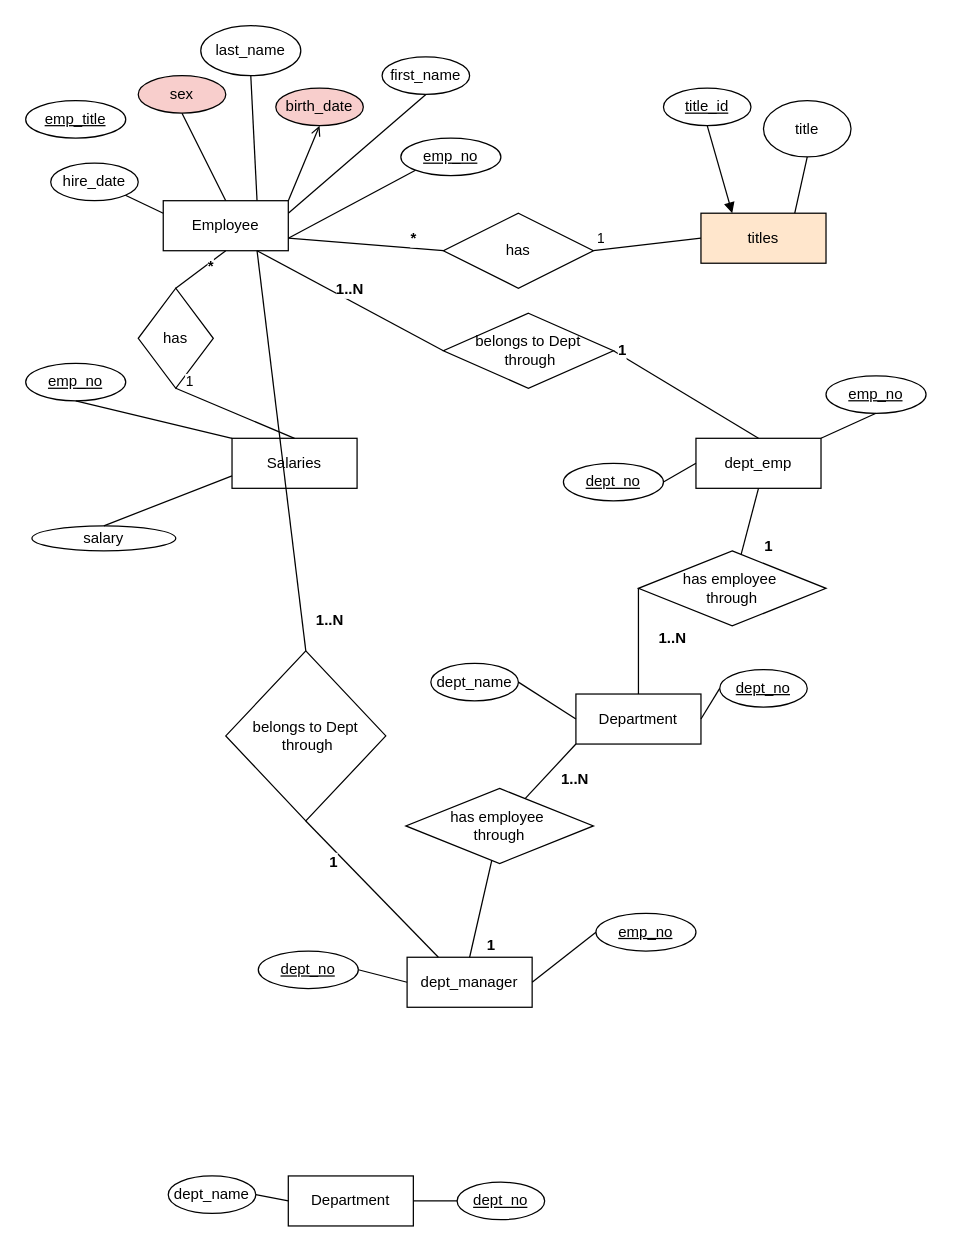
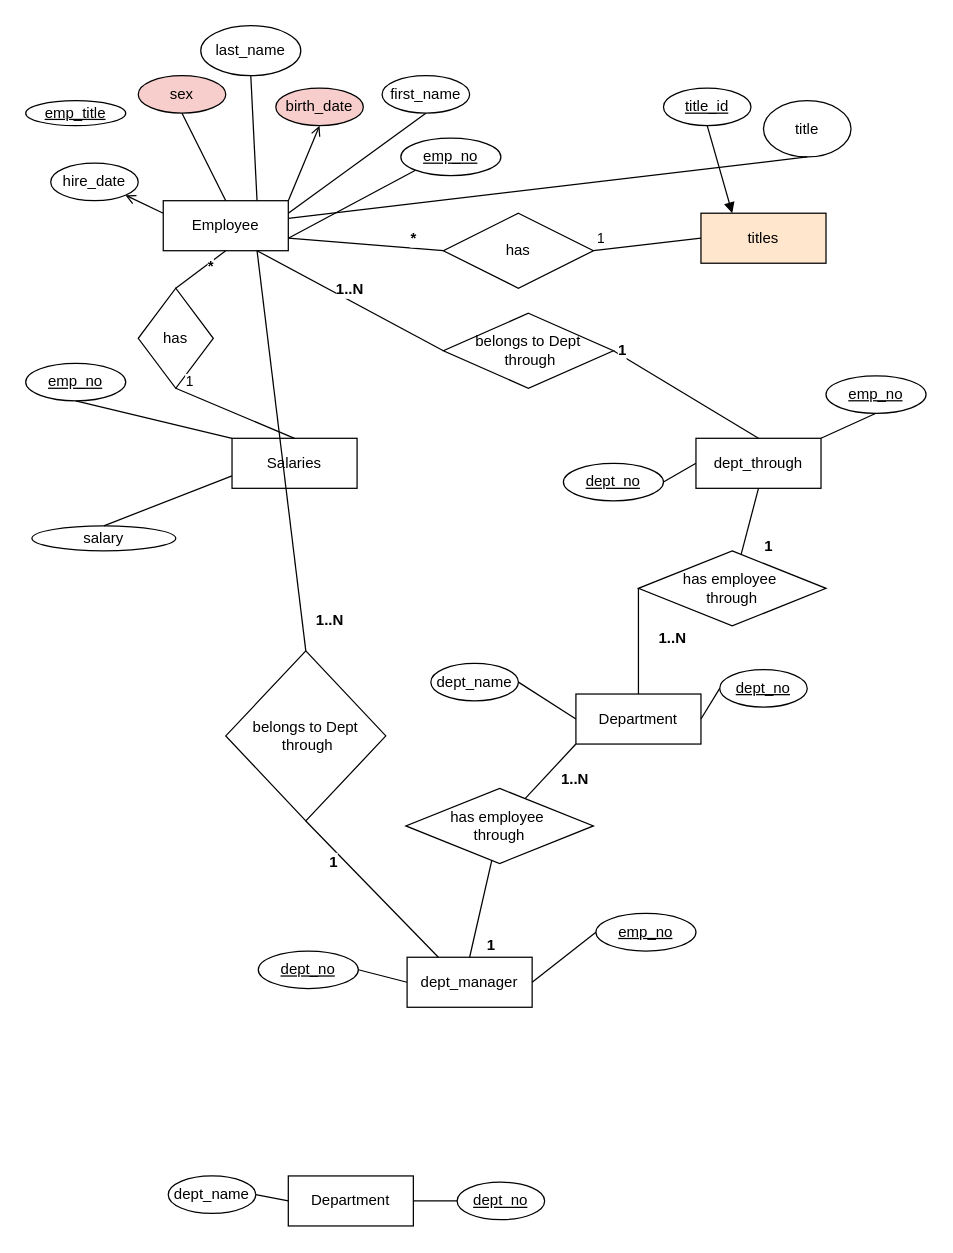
  <mxCell id="0" />
  <mxCell id="1" parent="0" />
  <mxCell id="2" value="Employee" style="whiteSpace=wrap;html=1;align=center;" vertex="1" parent="1"><mxGeometry x="130" y="160" width="100" height="40" as="geometry" /></mxCell>
  <mxCell id="3" value="&lt;u&gt;emp_no&lt;/u&gt;" style="ellipse;whiteSpace=wrap;html=1;align=center;" vertex="1" parent="1"><mxGeometry x="320" y="110" width="80" height="30" as="geometry" /></mxCell>
- <mxCell id="4" value="&lt;u&gt;emp_title&lt;/u&gt;" style="ellipse;whiteSpace=wrap;html=1;align=center;" vertex="1" parent="1"><mxGeometry x="20" y="80" width="80" height="30" as="geometry" /></mxCell>
+ <mxCell id="4" value="&lt;u&gt;emp_title&lt;/u&gt;" style="ellipse;whiteSpace=wrap;html=1;align=center;" vertex="1" parent="1"><mxGeometry x="20" y="80" width="80" height="20" as="geometry" /></mxCell>
  <mxCell id="5" value="birth_date" style="ellipse;whiteSpace=wrap;html=1;align=center;fillColor=#f8cecc;" vertex="1" parent="1"><mxGeometry x="220" y="70" width="70" height="30" as="geometry" /></mxCell>
- <mxCell id="6" value="first_name" style="ellipse;whiteSpace=wrap;html=1;align=center;" vertex="1" parent="1"><mxGeometry x="305" y="45" width="70" height="30" as="geometry" /></mxCell>
+ <mxCell id="6" value="first_name" style="ellipse;whiteSpace=wrap;html=1;align=center;" vertex="1" parent="1"><mxGeometry x="305" y="60" width="70" height="30" as="geometry" /></mxCell>
  <mxCell id="7" value="last_name" style="ellipse;whiteSpace=wrap;html=1;align=center;" vertex="1" parent="1"><mxGeometry x="160" y="20" width="80" height="40" as="geometry" /></mxCell>
  <mxCell id="8" value="sex" style="ellipse;whiteSpace=wrap;html=1;align=center;fillColor=#f8cecc;" vertex="1" parent="1"><mxGeometry x="110" y="60" width="70" height="30" as="geometry" /></mxCell>
  <mxCell id="9" value="hire_date" style="ellipse;whiteSpace=wrap;html=1;align=center;" vertex="1" parent="1"><mxGeometry x="40" y="130" width="70" height="30" as="geometry" /></mxCell>
  <mxCell id="10" value="" style="endArrow=none;html=1;rounded=0;exitX=0.5;exitY=1;exitDx=0;exitDy=0;entryX=1;entryY=0.25;entryDx=0;entryDy=0;" edge="1" parent="1" source="6" target="2"><mxGeometry relative="1" as="geometry"><mxPoint x="210" y="300" as="sourcePoint" /><mxPoint x="370" y="300" as="targetPoint" /></mxGeometry></mxCell>
- <mxCell id="11" value="" style="endArrow=none;html=1;rounded=0;entryX=1;entryY=1;entryDx=0;entryDy=0;exitX=0;exitY=0.25;exitDx=0;exitDy=0;" edge="1" parent="1" source="2" target="9"><mxGeometry relative="1" as="geometry"><mxPoint x="320" y="160" as="sourcePoint" /><mxPoint x="250" y="190" as="targetPoint" /></mxGeometry></mxCell>
+ <mxCell id="11" value="" style="endArrow=open;html=1;rounded=0;entryX=1;entryY=1;entryDx=0;entryDy=0;exitX=0;exitY=0.25;exitDx=0;exitDy=0;" edge="1" parent="1" source="2" target="9"><mxGeometry relative="1" as="geometry"><mxPoint x="320" y="160" as="sourcePoint" /><mxPoint x="250" y="190" as="targetPoint" /></mxGeometry></mxCell>
  <mxCell id="12" value="" style="endArrow=none;html=1;rounded=0;entryX=0.5;entryY=1;entryDx=0;entryDy=0;exitX=0.5;exitY=0;exitDx=0;exitDy=0;" edge="1" parent="1" source="2" target="8"><mxGeometry relative="1" as="geometry"><mxPoint x="175" y="180" as="sourcePoint" /><mxPoint x="110" y="105" as="targetPoint" /></mxGeometry></mxCell>
  <mxCell id="13" value="" style="endArrow=none;html=1;rounded=0;entryX=0.5;entryY=1;entryDx=0;entryDy=0;exitX=0.75;exitY=0;exitDx=0;exitDy=0;" edge="1" parent="1" source="2" target="7"><mxGeometry relative="1" as="geometry"><mxPoint x="200" y="180" as="sourcePoint" /><mxPoint x="155" y="100" as="targetPoint" /></mxGeometry></mxCell>
  <mxCell id="14" value="" style="endArrow=open;html=1;rounded=0;entryX=0.5;entryY=1;entryDx=0;entryDy=0;exitX=1;exitY=0;exitDx=0;exitDy=0;" edge="1" parent="1" source="2" target="5"><mxGeometry relative="1" as="geometry"><mxPoint x="230" y="180" as="sourcePoint" /><mxPoint x="232" y="84" as="targetPoint" /></mxGeometry></mxCell>
  <mxCell id="15" value="" style="endArrow=none;html=1;rounded=0;entryX=0;entryY=1;entryDx=0;entryDy=0;exitX=1;exitY=0.75;exitDx=0;exitDy=0;" edge="1" parent="1" source="2" target="3"><mxGeometry relative="1" as="geometry"><mxPoint x="250" y="180" as="sourcePoint" /><mxPoint x="310" y="105" as="targetPoint" /></mxGeometry></mxCell>
  <mxCell id="16" value="titles" style="whiteSpace=wrap;html=1;align=center;fillColor=#ffe6cc;" vertex="1" parent="1"><mxGeometry x="560" y="170" width="100" height="40" as="geometry" /></mxCell>
  <mxCell id="17" value="&lt;u&gt;title_id&lt;/u&gt;" style="ellipse;whiteSpace=wrap;html=1;align=center;" vertex="1" parent="1"><mxGeometry x="530" y="70" width="70" height="30" as="geometry" /></mxCell>
  <mxCell id="18" value="" style="endArrow=block;html=1;rounded=0;exitX=0.5;exitY=1;exitDx=0;exitDy=0;entryX=0.25;entryY=0;entryDx=0;entryDy=0;" edge="1" parent="1" source="17" target="16"><mxGeometry relative="1" as="geometry"><mxPoint x="680" y="330" as="sourcePoint" /><mxPoint x="700" y="200" as="targetPoint" /></mxGeometry></mxCell>
  <mxCell id="19" value="title" style="ellipse;whiteSpace=wrap;html=1;align=center;" vertex="1" parent="1"><mxGeometry x="610" y="80" width="70" height="45" as="geometry" /></mxCell>
- <mxCell id="20" value="" style="endArrow=none;html=1;rounded=0;exitX=0.5;exitY=1;exitDx=0;exitDy=0;entryX=0.75;entryY=0;entryDx=0;entryDy=0;" edge="1" parent="1" source="19" target="16"><mxGeometry relative="1" as="geometry"><mxPoint x="740" y="390" as="sourcePoint" /><mxPoint x="760" y="260" as="targetPoint" /></mxGeometry></mxCell>
+ <mxCell id="20" value="" style="endArrow=none;html=1;rounded=0;exitX=0.5;exitY=1;exitDx=0;exitDy=0;" edge="1" parent="1" source="19" target="2"><mxGeometry relative="1" as="geometry"><mxPoint x="740" y="390" as="sourcePoint" /><mxPoint x="760" y="260" as="targetPoint" /></mxGeometry></mxCell>
  <mxCell id="21" value="has" style="shape=rhombus;perimeter=rhombusPerimeter;whiteSpace=wrap;html=1;align=center;" vertex="1" parent="1"><mxGeometry x="354" y="170" width="120" height="60" as="geometry" /></mxCell>
  <mxCell id="22" value="" style="endArrow=none;html=1;rounded=0;entryX=0;entryY=0.5;entryDx=0;entryDy=0;" edge="1" parent="1" target="21"><mxGeometry relative="1" as="geometry"><mxPoint x="230" y="190" as="sourcePoint" /><mxPoint x="360" y="250" as="targetPoint" /></mxGeometry></mxCell>
  <mxCell id="23" value="&lt;b&gt;&lt;font style=&quot;font-size: 12px;&quot;&gt;*&lt;/font&gt;&lt;/b&gt;" style="edgeLabel;html=1;align=center;verticalAlign=middle;resizable=0;points=[];" vertex="1" connectable="0" parent="22"><mxGeometry x="0.161" y="-2" relative="1" as="geometry"><mxPoint x="28" y="-8" as="offset" /></mxGeometry></mxCell>
  <mxCell id="24" value="1" style="endArrow=none;html=1;rounded=0;exitX=1;exitY=0.5;exitDx=0;exitDy=0;entryX=0;entryY=0.5;entryDx=0;entryDy=0;" edge="1" parent="1" source="21" target="16"><mxGeometry x="-0.836" y="9" relative="1" as="geometry"><mxPoint x="240" y="210" as="sourcePoint" /><mxPoint x="364" y="210" as="targetPoint" /><mxPoint as="offset" /></mxGeometry></mxCell>
  <mxCell id="25" value="Salaries" style="whiteSpace=wrap;html=1;align=center;" vertex="1" parent="1"><mxGeometry x="185" y="350" width="100" height="40" as="geometry" /></mxCell>
  <mxCell id="26" value="&lt;u&gt;emp_no&lt;/u&gt;" style="ellipse;whiteSpace=wrap;html=1;align=center;" vertex="1" parent="1"><mxGeometry x="20" y="290" width="80" height="30" as="geometry" /></mxCell>
  <mxCell id="27" value="salary" style="ellipse;whiteSpace=wrap;html=1;align=center;" vertex="1" parent="1"><mxGeometry x="25" y="420" width="115" height="20" as="geometry" /></mxCell>
  <mxCell id="28" value="" style="endArrow=none;html=1;rounded=0;entryX=0;entryY=0.75;entryDx=0;entryDy=0;exitX=0.5;exitY=0;exitDx=0;exitDy=0;" edge="1" parent="1" source="27" target="25"><mxGeometry relative="1" as="geometry"><mxPoint x="315" y="310" as="sourcePoint" /><mxPoint x="205" y="390" as="targetPoint" /></mxGeometry></mxCell>
  <mxCell id="29" value="" style="endArrow=none;html=1;rounded=0;entryX=0.5;entryY=1;entryDx=0;entryDy=0;exitX=0;exitY=0;exitDx=0;exitDy=0;" edge="1" parent="1" target="26" source="25"><mxGeometry relative="1" as="geometry"><mxPoint x="205" y="410" as="sourcePoint" /><mxPoint x="285" y="325" as="targetPoint" /></mxGeometry></mxCell>
  <mxCell id="30" value="has" style="shape=rhombus;perimeter=rhombusPerimeter;whiteSpace=wrap;html=1;align=center;direction=south;" vertex="1" parent="1"><mxGeometry x="110" y="230" width="60" height="80" as="geometry" /></mxCell>
  <mxCell id="31" value="" style="endArrow=none;html=1;rounded=0;entryX=0;entryY=0.5;entryDx=0;entryDy=0;exitX=0.5;exitY=1;exitDx=0;exitDy=0;" edge="1" parent="1" target="30" source="2"><mxGeometry relative="1" as="geometry"><mxPoint x="290" y="320" as="sourcePoint" /><mxPoint x="420" y="380" as="targetPoint" /></mxGeometry></mxCell>
  <mxCell id="32" value="&lt;b&gt;&lt;font style=&quot;font-size: 12px;&quot;&gt;*&lt;/font&gt;&lt;/b&gt;" style="edgeLabel;html=1;align=center;verticalAlign=middle;resizable=0;points=[];" vertex="1" connectable="0" parent="31"><mxGeometry x="0.161" y="-2" relative="1" as="geometry"><mxPoint x="12" y="-3" as="offset" /></mxGeometry></mxCell>
  <mxCell id="33" value="1" style="endArrow=none;html=1;rounded=0;exitX=1;exitY=0.5;exitDx=0;exitDy=0;entryX=0.5;entryY=0;entryDx=0;entryDy=0;" edge="1" parent="1" source="30" target="25"><mxGeometry x="-0.836" y="9" relative="1" as="geometry"><mxPoint x="260" y="330" as="sourcePoint" /><mxPoint x="580" y="310" as="targetPoint" /><mxPoint as="offset" /></mxGeometry></mxCell>
- <mxCell id="34" value="dept_emp" style="whiteSpace=wrap;html=1;align=center;" vertex="1" parent="1"><mxGeometry x="556" y="350" width="100" height="40" as="geometry" /></mxCell>
+ <mxCell id="34" value="dept_through" style="whiteSpace=wrap;html=1;align=center;" vertex="1" parent="1"><mxGeometry x="556" y="350" width="100" height="40" as="geometry" /></mxCell>
  <mxCell id="35" value="&lt;u&gt;dept_no&lt;/u&gt;" style="ellipse;whiteSpace=wrap;html=1;align=center;" vertex="1" parent="1"><mxGeometry x="450" y="370" width="80" height="30" as="geometry" /></mxCell>
  <mxCell id="36" value="" style="endArrow=none;html=1;rounded=0;entryX=1;entryY=0.5;entryDx=0;entryDy=0;exitX=0;exitY=0.5;exitDx=0;exitDy=0;" edge="1" parent="1" target="35" source="34"><mxGeometry relative="1" as="geometry"><mxPoint x="626" y="350" as="sourcePoint" /><mxPoint x="821" y="325" as="targetPoint" /></mxGeometry></mxCell>
  <mxCell id="37" value="&lt;u&gt;emp_no&lt;/u&gt;" style="ellipse;whiteSpace=wrap;html=1;align=center;" vertex="1" parent="1"><mxGeometry x="660" y="300" width="80" height="30" as="geometry" /></mxCell>
  <mxCell id="38" value="" style="endArrow=none;html=1;rounded=0;entryX=0.5;entryY=1;entryDx=0;entryDy=0;exitX=1;exitY=0;exitDx=0;exitDy=0;" edge="1" parent="1" target="37" source="34"><mxGeometry relative="1" as="geometry"><mxPoint x="746" y="370" as="sourcePoint" /><mxPoint x="941" y="345" as="targetPoint" /></mxGeometry></mxCell>
  <mxCell id="39" value="belongs to Dept&lt;br&gt;&amp;nbsp;through" style="shape=rhombus;perimeter=rhombusPerimeter;whiteSpace=wrap;html=1;align=center;" vertex="1" parent="1"><mxGeometry x="354" y="250" width="136" height="60" as="geometry" /></mxCell>
  <mxCell id="40" value="" style="endArrow=none;html=1;rounded=0;entryX=0;entryY=0.5;entryDx=0;entryDy=0;exitX=0.75;exitY=1;exitDx=0;exitDy=0;" edge="1" parent="1" source="2" target="39"><mxGeometry relative="1" as="geometry"><mxPoint x="240" y="200" as="sourcePoint" /><mxPoint x="364" y="210" as="targetPoint" /></mxGeometry></mxCell>
  <mxCell id="41" value="&lt;b&gt;&lt;font style=&quot;font-size: 12px;&quot;&gt;1..N&lt;/font&gt;&lt;/b&gt;" style="edgeLabel;html=1;align=center;verticalAlign=middle;resizable=0;points=[];" vertex="1" connectable="0" parent="40"><mxGeometry x="0.161" y="-2" relative="1" as="geometry"><mxPoint x="-12" y="-18" as="offset" /></mxGeometry></mxCell>
  <mxCell id="42" value="" style="endArrow=none;html=1;rounded=0;entryX=0.5;entryY=0;entryDx=0;entryDy=0;exitX=1;exitY=0.5;exitDx=0;exitDy=0;" edge="1" parent="1" source="39" target="34"><mxGeometry relative="1" as="geometry"><mxPoint x="215" y="210" as="sourcePoint" /><mxPoint x="364" y="290" as="targetPoint" /></mxGeometry></mxCell>
  <mxCell id="43" value="&lt;span style=&quot;font-size: 12px;&quot;&gt;&lt;b&gt;1&lt;/b&gt;&lt;/span&gt;" style="edgeLabel;html=1;align=center;verticalAlign=middle;resizable=0;points=[];" vertex="1" connectable="0" parent="42"><mxGeometry x="0.161" y="-2" relative="1" as="geometry"><mxPoint x="-60" y="-43" as="offset" /></mxGeometry></mxCell>
  <mxCell id="44" value="Department" style="whiteSpace=wrap;html=1;align=center;" vertex="1" parent="1"><mxGeometry x="460" y="554.5" width="100" height="40" as="geometry" /></mxCell>
  <mxCell id="45" value="&lt;u&gt;dept_no&lt;/u&gt;" style="ellipse;whiteSpace=wrap;html=1;align=center;" vertex="1" parent="1"><mxGeometry x="575" y="535" width="70" height="30" as="geometry" /></mxCell>
  <mxCell id="46" value="" style="endArrow=none;html=1;rounded=0;exitX=0;exitY=0.5;exitDx=0;exitDy=0;entryX=1;entryY=0.5;entryDx=0;entryDy=0;" edge="1" parent="1" source="45" target="44"><mxGeometry relative="1" as="geometry"><mxPoint x="750" y="775" as="sourcePoint" /><mxPoint x="655" y="615" as="targetPoint" /></mxGeometry></mxCell>
  <mxCell id="47" value="dept_name" style="ellipse;whiteSpace=wrap;html=1;align=center;" vertex="1" parent="1"><mxGeometry x="344" y="530" width="70" height="30" as="geometry" /></mxCell>
  <mxCell id="48" value="" style="endArrow=none;html=1;rounded=0;exitX=1;exitY=0.5;exitDx=0;exitDy=0;entryX=0;entryY=0.5;entryDx=0;entryDy=0;" edge="1" parent="1" source="47" target="44"><mxGeometry relative="1" as="geometry"><mxPoint x="440" y="845" as="sourcePoint" /><mxPoint x="410" y="565" as="targetPoint" /></mxGeometry></mxCell>
  <mxCell id="49" value="has employee&amp;nbsp;&lt;br&gt;through" style="shape=rhombus;perimeter=rhombusPerimeter;whiteSpace=wrap;html=1;align=center;" vertex="1" parent="1"><mxGeometry x="510" y="440" width="150" height="60" as="geometry" /></mxCell>
  <mxCell id="50" value="" style="endArrow=none;html=1;rounded=0;entryX=0;entryY=0.5;entryDx=0;entryDy=0;exitX=0.5;exitY=0;exitDx=0;exitDy=0;" edge="1" parent="1" target="49" source="44"><mxGeometry relative="1" as="geometry"><mxPoint x="546" y="530" as="sourcePoint" /><mxPoint x="540" y="385" as="targetPoint" /></mxGeometry></mxCell>
  <mxCell id="51" value="&lt;b&gt;&lt;font style=&quot;font-size: 12px;&quot;&gt;1..N&lt;/font&gt;&lt;/b&gt;" style="edgeLabel;html=1;align=center;verticalAlign=middle;resizable=0;points=[];" vertex="1" connectable="0" parent="50"><mxGeometry x="0.161" y="-2" relative="1" as="geometry"><mxPoint x="24" y="4" as="offset" /></mxGeometry></mxCell>
  <mxCell id="52" value="" style="endArrow=none;html=1;rounded=0;entryX=0.5;entryY=1;entryDx=0;entryDy=0;" edge="1" parent="1" source="49" target="34"><mxGeometry relative="1" as="geometry"><mxPoint x="391" y="385" as="sourcePoint" /><mxPoint x="782" y="525" as="targetPoint" /></mxGeometry></mxCell>
  <mxCell id="53" value="&lt;span style=&quot;font-size: 12px;&quot;&gt;&lt;b&gt;1&lt;/b&gt;&lt;/span&gt;" style="edgeLabel;html=1;align=center;verticalAlign=middle;resizable=0;points=[];" vertex="1" connectable="0" parent="52"><mxGeometry x="0.161" y="-2" relative="1" as="geometry"><mxPoint x="11" y="24" as="offset" /></mxGeometry></mxCell>
  <mxCell id="54" value="dept_manager" style="whiteSpace=wrap;html=1;align=center;" vertex="1" parent="1"><mxGeometry x="325" y="765" width="100" height="40" as="geometry" /></mxCell>
  <mxCell id="55" value="&lt;u&gt;dept_no&lt;/u&gt;" style="ellipse;whiteSpace=wrap;html=1;align=center;" vertex="1" parent="1"><mxGeometry x="206" y="760" width="80" height="30" as="geometry" /></mxCell>
  <mxCell id="56" value="" style="endArrow=none;html=1;rounded=0;entryX=1;entryY=0.5;entryDx=0;entryDy=0;exitX=0;exitY=0.5;exitDx=0;exitDy=0;" edge="1" parent="1" source="54" target="55"><mxGeometry relative="1" as="geometry"><mxPoint x="416" y="759.88" as="sourcePoint" /><mxPoint x="611" y="734.88" as="targetPoint" /></mxGeometry></mxCell>
  <mxCell id="57" value="&lt;u&gt;emp_no&lt;/u&gt;" style="ellipse;whiteSpace=wrap;html=1;align=center;" vertex="1" parent="1"><mxGeometry x="476" y="730" width="80" height="30" as="geometry" /></mxCell>
  <mxCell id="58" value="" style="endArrow=none;html=1;rounded=0;entryX=0;entryY=0.5;entryDx=0;entryDy=0;exitX=1;exitY=0.5;exitDx=0;exitDy=0;" edge="1" parent="1" source="54" target="57"><mxGeometry relative="1" as="geometry"><mxPoint x="536" y="779.88" as="sourcePoint" /><mxPoint x="731" y="754.88" as="targetPoint" /></mxGeometry></mxCell>
  <mxCell id="59" value="belongs to Dept&lt;br&gt;&amp;nbsp;through" style="shape=rhombus;perimeter=rhombusPerimeter;whiteSpace=wrap;html=1;align=center;direction=south;" vertex="1" parent="1"><mxGeometry x="180" y="520" width="128" height="136" as="geometry" /></mxCell>
  <mxCell id="60" value="&lt;b&gt;&lt;font style=&quot;font-size: 12px;&quot;&gt;1..N&lt;/font&gt;&lt;/b&gt;" style="edgeLabel;html=1;align=center;verticalAlign=middle;resizable=0;points=[];" vertex="1" connectable="0" parent="1"><mxGeometry x="219.996" y="500" as="geometry"><mxPoint x="43" y="-5" as="offset" /></mxGeometry></mxCell>
  <mxCell id="61" value="" style="endArrow=none;html=1;rounded=0;entryX=0.25;entryY=0;entryDx=0;entryDy=0;exitX=1;exitY=0.5;exitDx=0;exitDy=0;" edge="1" parent="1" source="59" target="54"><mxGeometry relative="1" as="geometry"><mxPoint x="5" y="619.88" as="sourcePoint" /><mxPoint x="154" y="699.88" as="targetPoint" /></mxGeometry></mxCell>
  <mxCell id="62" value="&lt;span style=&quot;font-size: 12px;&quot;&gt;&lt;b&gt;1&lt;/b&gt;&lt;/span&gt;" style="edgeLabel;html=1;align=center;verticalAlign=middle;resizable=0;points=[];" vertex="1" connectable="0" parent="61"><mxGeometry x="0.161" y="-2" relative="1" as="geometry"><mxPoint x="-38" y="-32" as="offset" /></mxGeometry></mxCell>
  <mxCell id="63" value="Department" style="whiteSpace=wrap;html=1;align=center;" vertex="1" parent="1"><mxGeometry x="230" y="939.88" width="100" height="40" as="geometry" /></mxCell>
  <mxCell id="64" value="&lt;u&gt;dept_no&lt;/u&gt;" style="ellipse;whiteSpace=wrap;html=1;align=center;" vertex="1" parent="1"><mxGeometry x="365" y="944.88" width="70" height="30" as="geometry" /></mxCell>
  <mxCell id="65" value="" style="endArrow=none;html=1;rounded=0;exitX=0;exitY=0.5;exitDx=0;exitDy=0;entryX=1;entryY=0.5;entryDx=0;entryDy=0;" edge="1" parent="1" source="64" target="63"><mxGeometry relative="1" as="geometry"><mxPoint x="540" y="1184.88" as="sourcePoint" /><mxPoint x="445" y="1024.88" as="targetPoint" /></mxGeometry></mxCell>
  <mxCell id="66" value="dept_name" style="ellipse;whiteSpace=wrap;html=1;align=center;" vertex="1" parent="1"><mxGeometry x="134" y="939.88" width="70" height="30" as="geometry" /></mxCell>
  <mxCell id="67" value="" style="endArrow=none;html=1;rounded=0;exitX=1;exitY=0.5;exitDx=0;exitDy=0;entryX=0;entryY=0.5;entryDx=0;entryDy=0;" edge="1" parent="1" source="66" target="63"><mxGeometry relative="1" as="geometry"><mxPoint x="230" y="1254.88" as="sourcePoint" /><mxPoint x="200" y="974.88" as="targetPoint" /></mxGeometry></mxCell>
  <mxCell id="68" value="has employee&amp;nbsp;&lt;br&gt;through" style="shape=rhombus;perimeter=rhombusPerimeter;whiteSpace=wrap;html=1;align=center;" vertex="1" parent="1"><mxGeometry x="324" y="630" width="150" height="60" as="geometry" /></mxCell>
  <mxCell id="69" value="" style="endArrow=none;html=1;rounded=0;exitX=0;exitY=1;exitDx=0;exitDy=0;" edge="1" parent="1" source="44" target="68"><mxGeometry relative="1" as="geometry"><mxPoint x="336" y="939.88" as="sourcePoint" /><mxPoint x="330" y="794.88" as="targetPoint" /></mxGeometry></mxCell>
  <mxCell id="70" value="&lt;b&gt;&lt;font style=&quot;font-size: 12px;&quot;&gt;1..N&lt;/font&gt;&lt;/b&gt;" style="edgeLabel;html=1;align=center;verticalAlign=middle;resizable=0;points=[];" vertex="1" connectable="0" parent="69"><mxGeometry x="0.161" y="-2" relative="1" as="geometry"><mxPoint x="24" y="4" as="offset" /></mxGeometry></mxCell>
  <mxCell id="71" value="" style="endArrow=none;html=1;rounded=0;entryX=0.5;entryY=0;entryDx=0;entryDy=0;" edge="1" parent="1" source="68" target="54"><mxGeometry relative="1" as="geometry"><mxPoint x="181" y="794.88" as="sourcePoint" /><mxPoint x="572" y="934.88" as="targetPoint" /></mxGeometry></mxCell>
  <mxCell id="72" value="&lt;span style=&quot;font-size: 12px;&quot;&gt;&lt;b&gt;1&lt;/b&gt;&lt;/span&gt;" style="edgeLabel;html=1;align=center;verticalAlign=middle;resizable=0;points=[];" vertex="1" connectable="0" parent="71"><mxGeometry x="0.161" y="-2" relative="1" as="geometry"><mxPoint x="11" y="24" as="offset" /></mxGeometry></mxCell>
  <mxCell id="73" value="" style="endArrow=none;html=1;rounded=0;exitX=0;exitY=0.5;exitDx=0;exitDy=0;entryX=0.75;entryY=1;entryDx=0;entryDy=0;" edge="1" parent="1" source="59" target="2"><mxGeometry relative="1" as="geometry"><mxPoint x="216" y="490" as="sourcePoint" /><mxPoint x="160" y="690" as="targetPoint" /></mxGeometry></mxCell>
